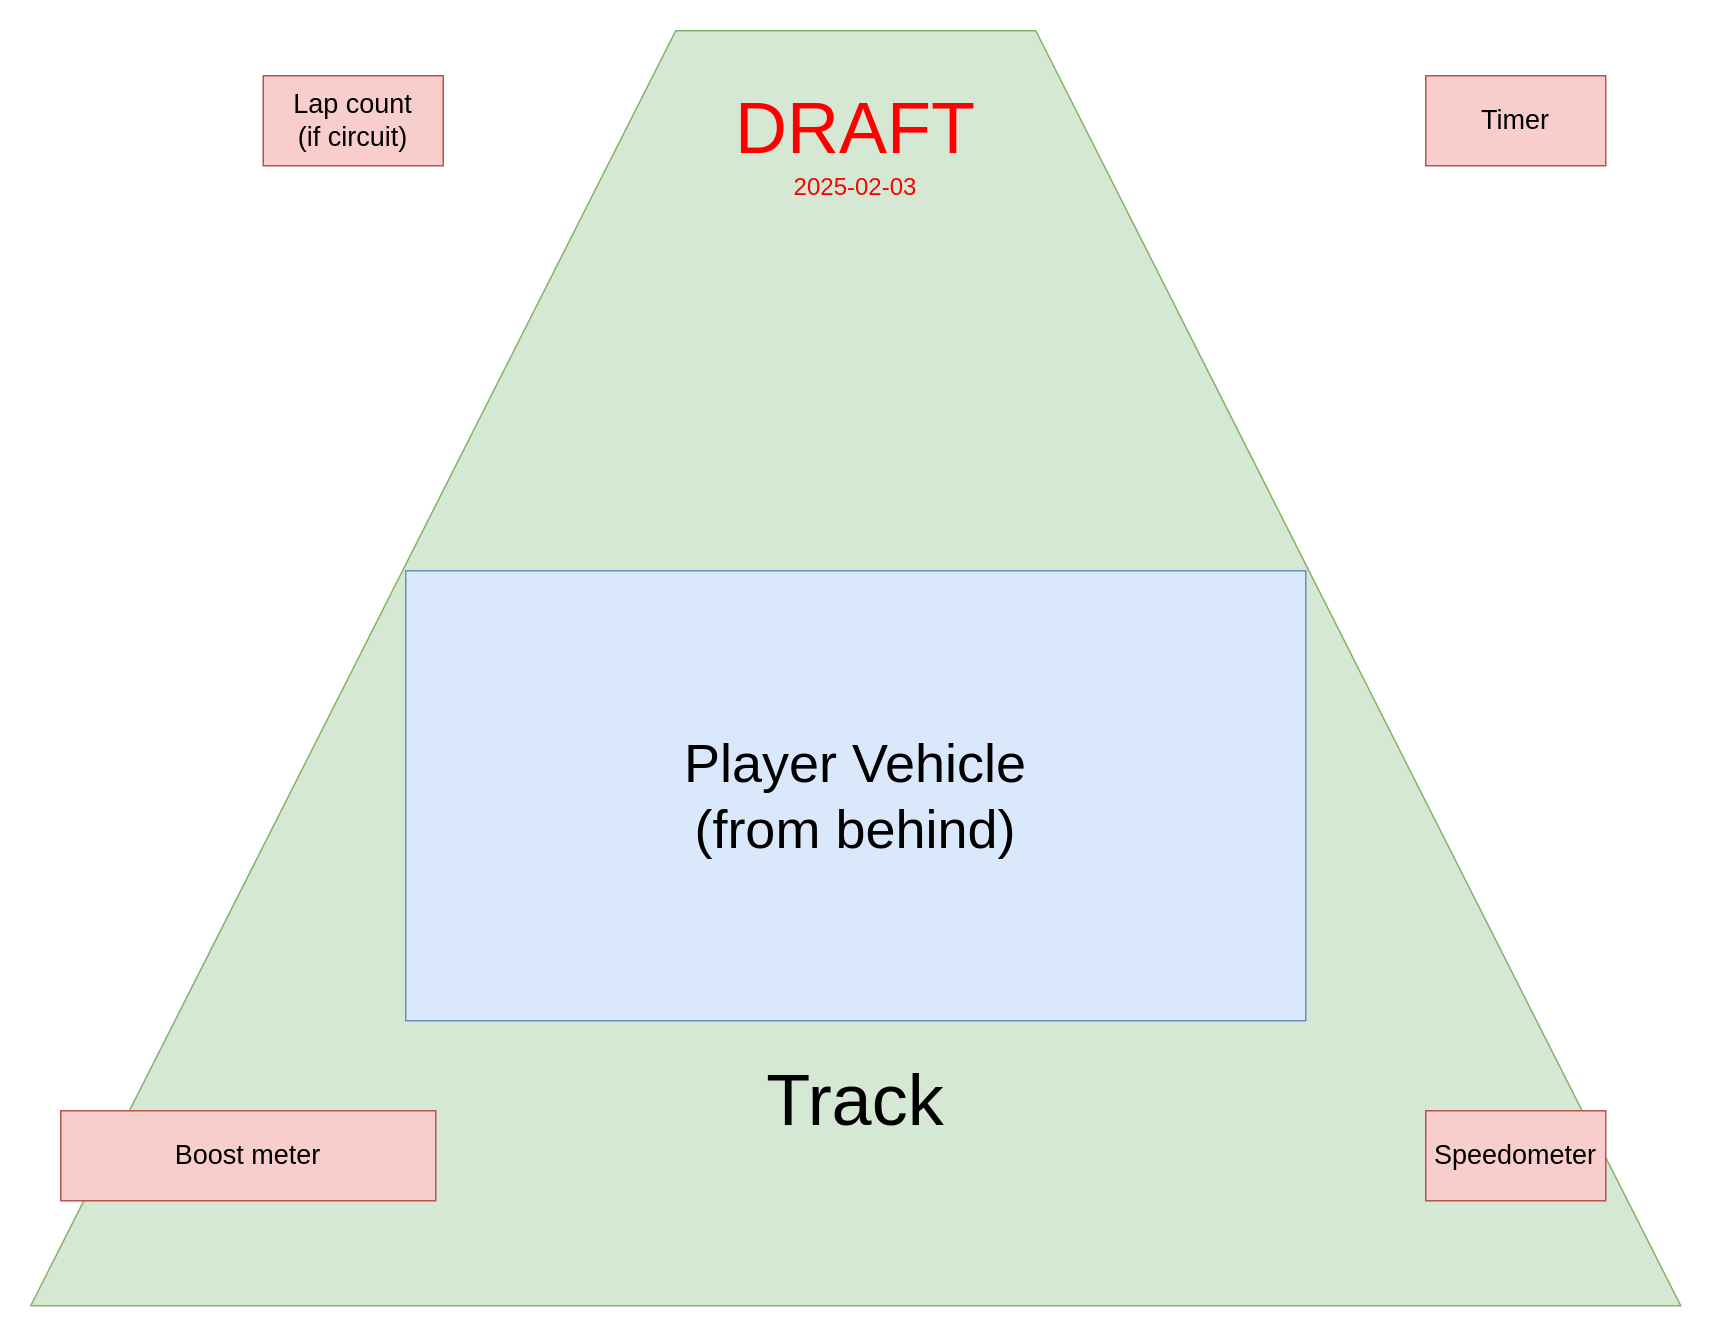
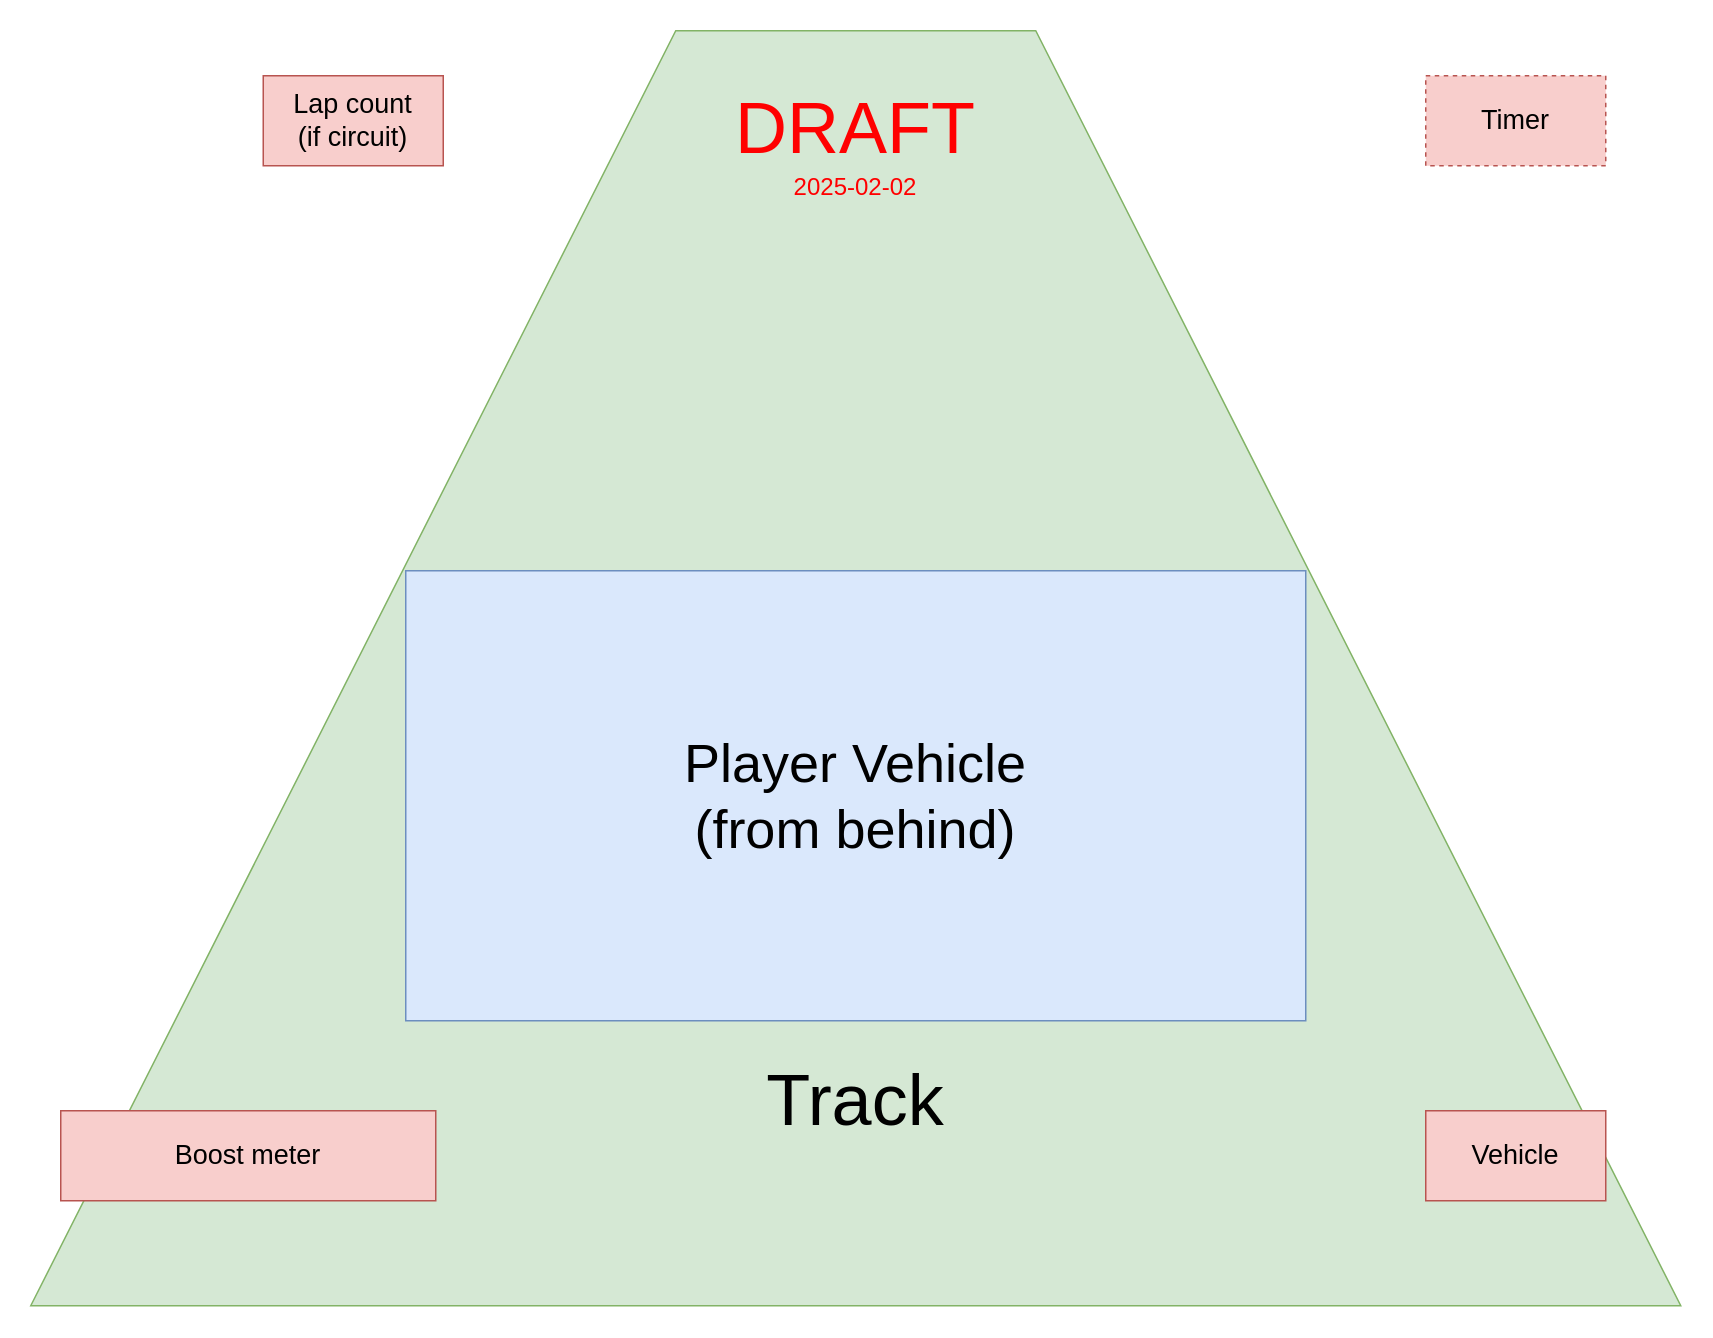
  <mxCell id="0" />
  <mxCell id="1" parent="0" />
  <mxCell id="2" value="&lt;div&gt;&lt;font style=&quot;font-size: 48px;&quot;&gt;&lt;br&gt;&lt;/font&gt;&lt;/div&gt;&lt;div&gt;&lt;font style=&quot;font-size: 48px;&quot;&gt;&lt;br&gt;&lt;/font&gt;&lt;/div&gt;&lt;div&gt;&lt;font style=&quot;font-size: 48px;&quot;&gt;&lt;br&gt;&lt;/font&gt;&lt;/div&gt;&lt;div&gt;&lt;font style=&quot;font-size: 48px;&quot;&gt;&lt;br&gt;&lt;/font&gt;&lt;/div&gt;&lt;div&gt;&lt;font style=&quot;font-size: 48px;&quot;&gt;&lt;br&gt;&lt;/font&gt;&lt;/div&gt;&lt;div&gt;&lt;font style=&quot;font-size: 48px;&quot;&gt;&lt;br&gt;&lt;/font&gt;&lt;/div&gt;&lt;div&gt;&lt;font style=&quot;font-size: 48px;&quot;&gt;&lt;br&gt;&lt;/font&gt;&lt;/div&gt;&lt;div&gt;&lt;font style=&quot;font-size: 48px;&quot;&gt;&lt;br&gt;&lt;/font&gt;&lt;/div&gt;&lt;div&gt;&lt;font style=&quot;font-size: 48px;&quot;&gt;&lt;br&gt;&lt;/font&gt;&lt;/div&gt;&lt;div&gt;&lt;font style=&quot;font-size: 48px;&quot;&gt;&lt;br&gt;&lt;/font&gt;&lt;/div&gt;&lt;div&gt;&lt;font style=&quot;font-size: 48px;&quot;&gt;Track&lt;/font&gt;&lt;/div&gt;" style="shape=trapezoid;perimeter=trapezoidPerimeter;whiteSpace=wrap;html=1;fixedSize=1;fillColor=#d5e8d4;strokeColor=#82b366;size=430;" vertex="1" parent="1"><mxGeometry width="1100" height="850" as="geometry" x="20" y="20" /></mxCell>
  <mxCell id="3" value="&lt;div&gt;&lt;font style=&quot;font-size: 36px;&quot;&gt;Player Vehicle&lt;/font&gt;&lt;/div&gt;&lt;div&gt;&lt;font style=&quot;font-size: 36px;&quot;&gt;(from behind)&lt;br&gt;&lt;/font&gt;&lt;/div&gt;" style="rounded=0;whiteSpace=wrap;html=1;fillColor=#dae8fc;strokeColor=#6c8ebf;" vertex="1" parent="1"><mxGeometry x="270" y="380" width="600" height="300" as="geometry" /></mxCell>
  <mxCell id="4" value="&lt;div&gt;&lt;font style=&quot;font-size: 18px;&quot;&gt;Boost meter&lt;/font&gt;&lt;/div&gt;" style="rounded=0;whiteSpace=wrap;html=1;fillColor=#f8cecc;strokeColor=#b85450;" vertex="1" parent="1"><mxGeometry x="40" y="740" width="250" height="60" as="geometry" /></mxCell>
- <mxCell id="5" value="&lt;font style=&quot;font-size: 18px;&quot;&gt;Speedometer&lt;/font&gt;" style="rounded=0;whiteSpace=wrap;html=1;fillColor=#f8cecc;strokeColor=#b85450;" vertex="1" parent="1"><mxGeometry x="950" y="740" width="120" height="60" as="geometry" /></mxCell>
+ <mxCell id="5" value="&lt;font style=&quot;font-size: 18px;&quot;&gt;Vehicle&lt;/font&gt;" style="rounded=0;whiteSpace=wrap;html=1;fillColor=#f8cecc;strokeColor=#b85450;" vertex="1" parent="1"><mxGeometry x="950" y="740" width="120" height="60" as="geometry" /></mxCell>
  <mxCell id="6" value="&lt;div&gt;&lt;font style=&quot;font-size: 18px;&quot;&gt;Lap count&lt;/font&gt;&lt;/div&gt;&lt;div&gt;&lt;font style=&quot;font-size: 18px;&quot;&gt;(if circuit)&lt;br&gt;&lt;/font&gt;&lt;/div&gt;" style="rounded=0;whiteSpace=wrap;html=1;fillColor=#f8cecc;strokeColor=#b85450;" vertex="1" parent="1"><mxGeometry x="175" y="50" width="120" height="60" as="geometry" /></mxCell>
- <mxCell id="7" value="&lt;font style=&quot;font-size: 18px;&quot;&gt;Timer&lt;/font&gt;" style="rounded=0;whiteSpace=wrap;html=1;fillColor=#f8cecc;strokeColor=#b85450;" vertex="1" parent="1"><mxGeometry x="950" y="50" width="120" height="60" as="geometry" /></mxCell>
- <mxCell id="8" value="&lt;div&gt;&lt;font style=&quot;font-size: 48px; color: rgb(255, 0, 0);&quot;&gt;DRAFT&lt;/font&gt;&lt;/div&gt;&lt;div&gt;&lt;font size=&quot;3&quot; style=&quot;color: rgb(255, 0, 0);&quot;&gt;2025-02-03&lt;br&gt;&lt;/font&gt;&lt;/div&gt;" style="text;html=1;align=center;verticalAlign=middle;whiteSpace=wrap;rounded=0;" vertex="1" parent="1"><mxGeometry x="475" y="50" width="190" height="90" as="geometry" /></mxCell>
+ <mxCell id="7" value="&lt;font style=&quot;font-size: 18px;&quot;&gt;Timer&lt;/font&gt;" style="rounded=0;whiteSpace=wrap;html=1;fillColor=#f8cecc;strokeColor=#b85450;dashed=1;" vertex="1" parent="1"><mxGeometry x="950" y="50" width="120" height="60" as="geometry" /></mxCell>
+ <mxCell id="8" value="&lt;div&gt;&lt;font style=&quot;font-size: 48px; color: rgb(255, 0, 0);&quot;&gt;DRAFT&lt;/font&gt;&lt;/div&gt;&lt;div&gt;&lt;font size=&quot;3&quot; style=&quot;color: rgb(255, 0, 0);&quot;&gt;2025-02-02&lt;br&gt;&lt;/font&gt;&lt;/div&gt;" style="text;html=1;align=center;verticalAlign=middle;whiteSpace=wrap;rounded=0;" vertex="1" parent="1"><mxGeometry x="475" y="50" width="190" height="90" as="geometry" /></mxCell>
